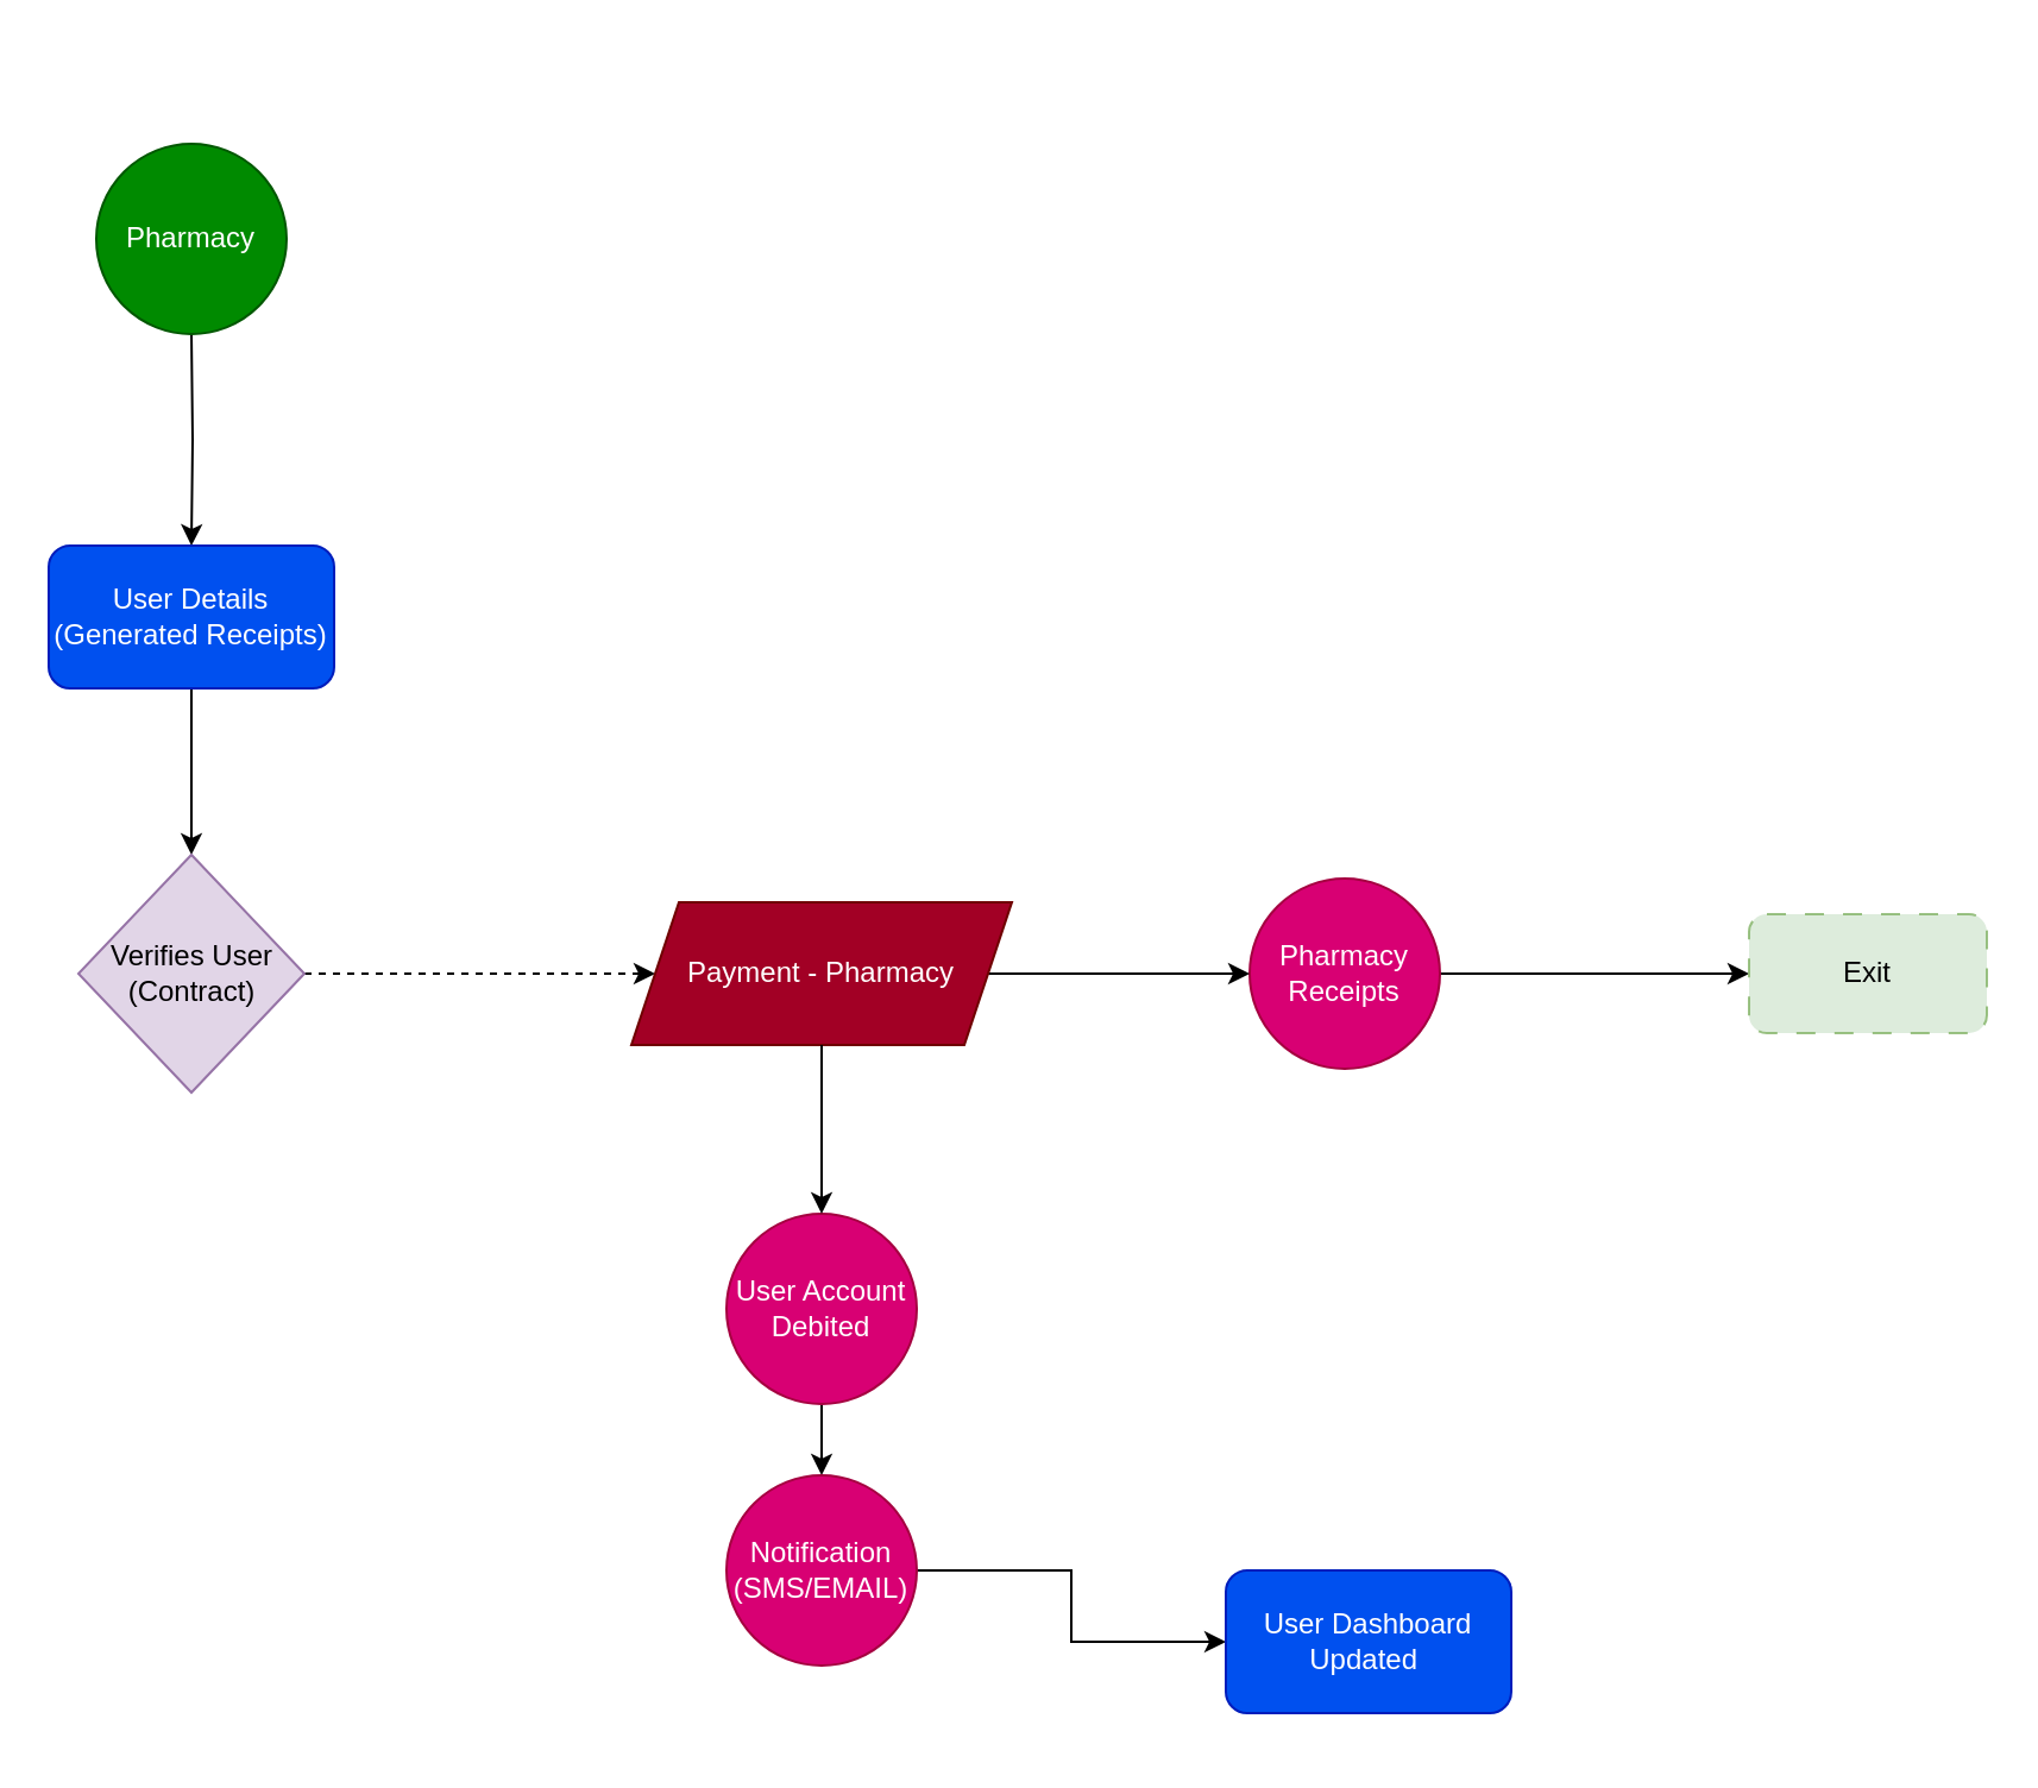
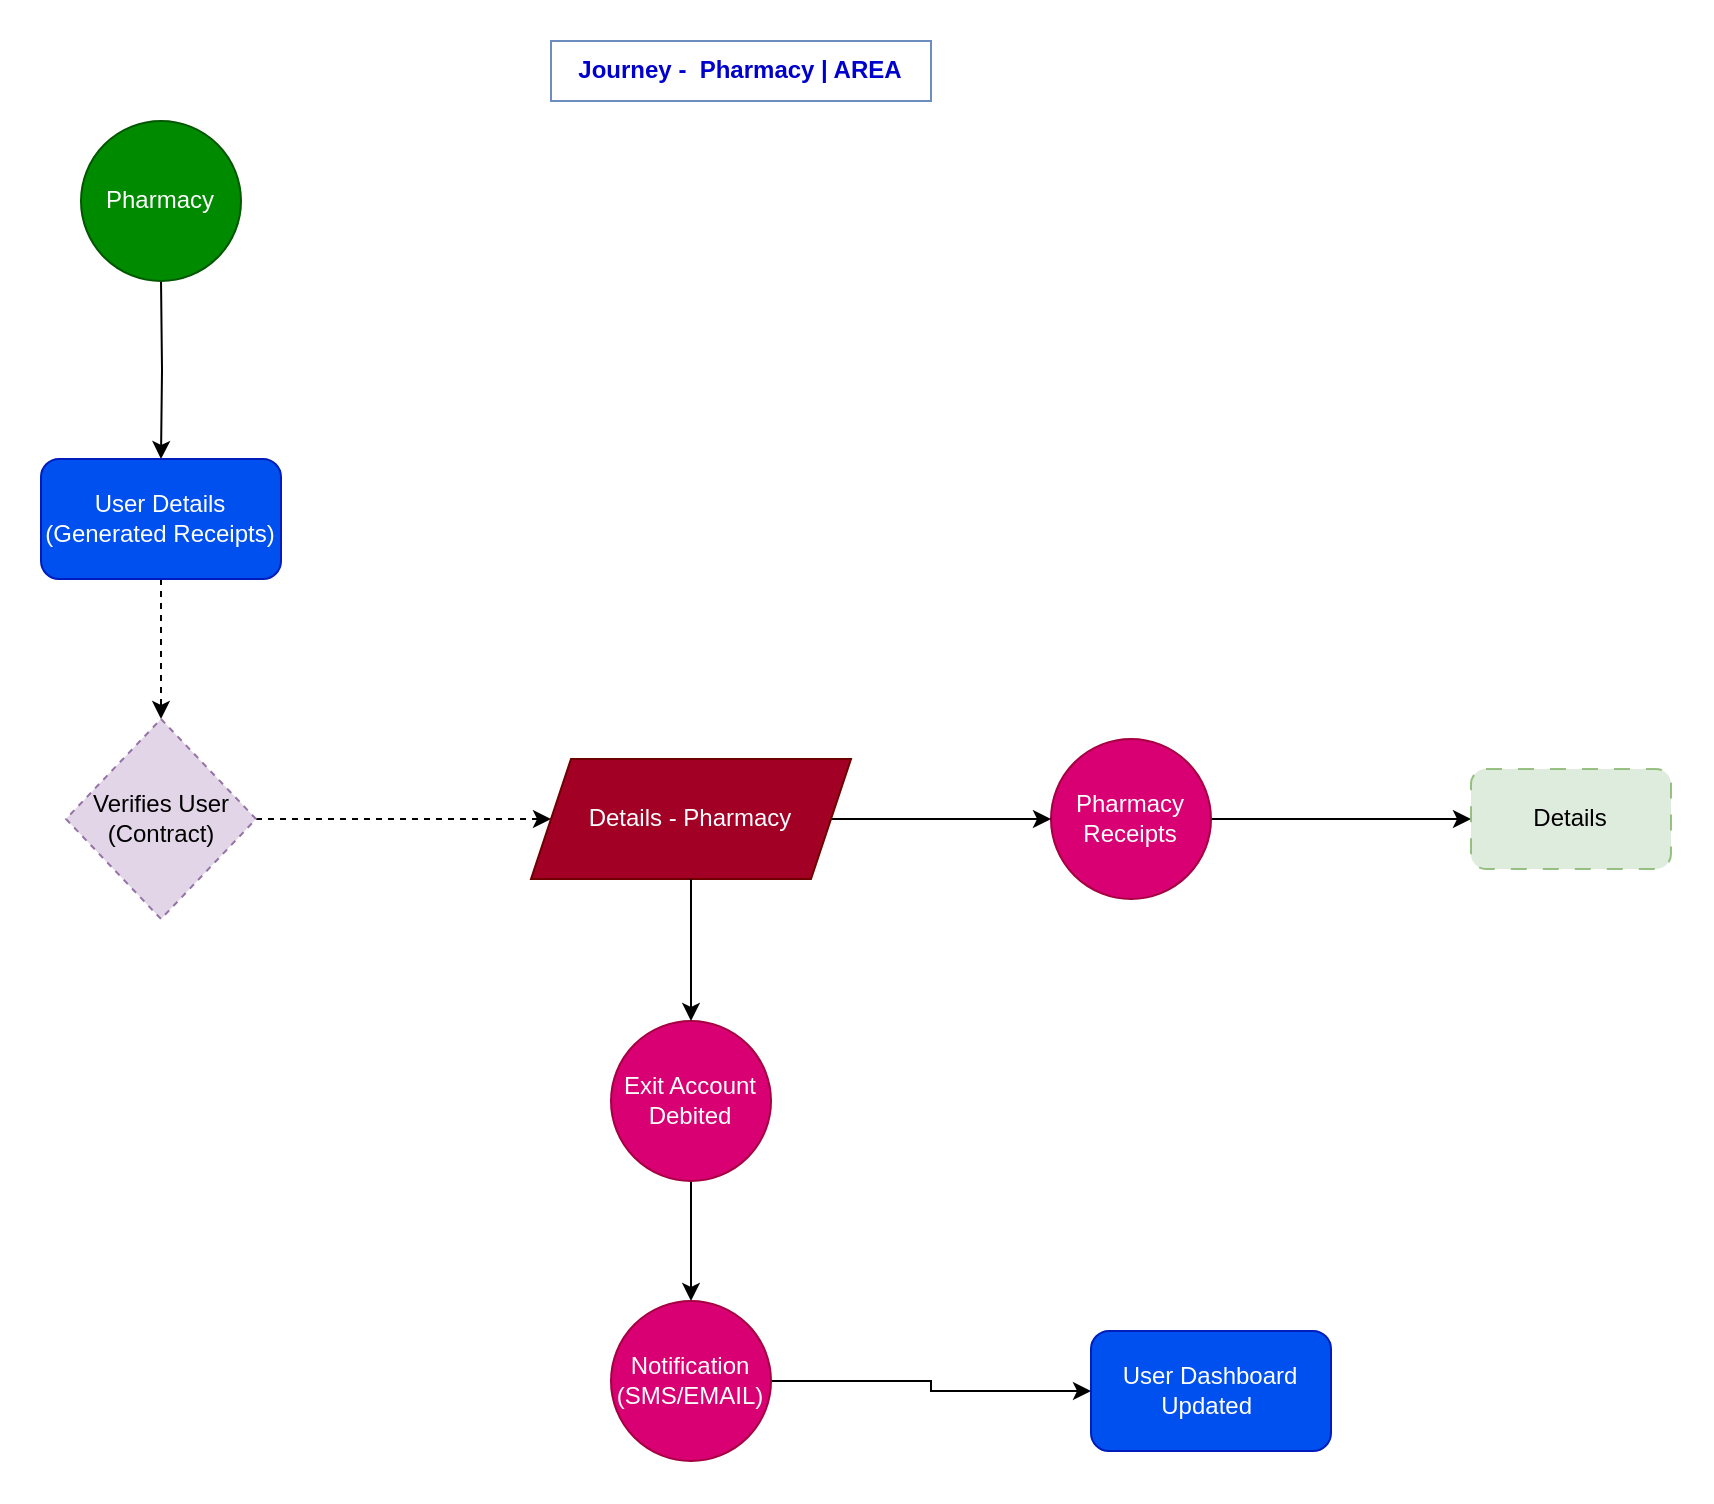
  <mxCell id="0" />
  <mxCell id="1" parent="0" />
+ <mxCell id="2" value="&lt;b&gt;&lt;font color=&quot;#0000cc&quot;&gt;Journey -&amp;nbsp; Pharmacy | AREA&lt;/font&gt;&lt;/b&gt;" style="text;html=1;align=center;verticalAlign=middle;whiteSpace=wrap;rounded=0;fillColor=none;strokeColor=#6c8ebf;" parent="1" vertex="1"><mxGeometry x="275" y="20" width="190" height="30" as="geometry" /></mxCell>
  <mxCell id="3" style="edgeStyle=orthogonalEdgeStyle;rounded=0;orthogonalLoop=1;jettySize=auto;html=1;entryX=0.5;entryY=0;entryDx=0;entryDy=0;" edge="1" parent="1" target="6"><mxGeometry relative="1" as="geometry"><mxPoint x="80" y="139" as="sourcePoint" /></mxGeometry></mxCell>
  <mxCell id="4" value="Pharmacy" style="ellipse;whiteSpace=wrap;html=1;aspect=fixed;fillColor=#008a00;strokeColor=#005700;fontColor=#ffffff;" parent="1" vertex="1"><mxGeometry x="40" y="60" width="80" height="80" as="geometry" /></mxCell>
- <mxCell id="5" style="edgeStyle=orthogonalEdgeStyle;rounded=0;orthogonalLoop=1;jettySize=auto;html=1;exitX=0.5;exitY=1;exitDx=0;exitDy=0;entryX=0.5;entryY=0;entryDx=0;entryDy=0;" edge="1" parent="1" source="6" target="8"><mxGeometry relative="1" as="geometry" /></mxCell>
+ <mxCell id="5" style="edgeStyle=orthogonalEdgeStyle;rounded=0;orthogonalLoop=1;jettySize=auto;html=1;exitX=0.5;exitY=1;exitDx=0;exitDy=0;entryX=0.5;entryY=0;entryDx=0;entryDy=0;dashed=1;" edge="1" parent="1" source="6" target="8"><mxGeometry relative="1" as="geometry" /></mxCell>
  <mxCell id="6" value="User Details (Generated Receipts)" style="rounded=1;whiteSpace=wrap;html=1;fillColor=#0050ef;fontColor=#ffffff;strokeColor=#001DBC;" vertex="1" parent="1"><mxGeometry x="20" y="229" width="120" height="60" as="geometry" /></mxCell>
  <mxCell id="7" style="edgeStyle=orthogonalEdgeStyle;rounded=0;orthogonalLoop=1;jettySize=auto;html=1;exitX=1;exitY=0.5;exitDx=0;exitDy=0;dashed=1;" edge="1" parent="1" source="8" target="12"><mxGeometry relative="1" as="geometry" /></mxCell>
- <mxCell id="8" value="Verifies User (Contract)" style="rhombus;whiteSpace=wrap;html=1;fillColor=#e1d5e7;strokeColor=#9673a6;" vertex="1" parent="1"><mxGeometry x="32.5" y="359" width="95" height="100" as="geometry" /></mxCell>
+ <mxCell id="8" value="Verifies User (Contract)" style="rhombus;whiteSpace=wrap;html=1;fillColor=#e1d5e7;strokeColor=#9673a6;dashed=1;" vertex="1" parent="1"><mxGeometry x="32.5" y="359" width="95" height="100" as="geometry" /></mxCell>
  <mxCell id="9" style="edgeStyle=orthogonalEdgeStyle;rounded=0;orthogonalLoop=1;jettySize=auto;html=1;exitX=1;exitY=0.5;exitDx=0;exitDy=0;entryX=0;entryY=0.5;entryDx=0;entryDy=0;" edge="1" parent="1" source="10" target="13"><mxGeometry relative="1" as="geometry" /></mxCell>
  <mxCell id="10" value="Pharmacy Receipts" style="ellipse;whiteSpace=wrap;html=1;aspect=fixed;fillColor=#d80073;strokeColor=#A50040;fontColor=#ffffff;" vertex="1" parent="1"><mxGeometry x="525" y="369" width="80" height="80" as="geometry" /></mxCell>
  <mxCell id="11" style="edgeStyle=orthogonalEdgeStyle;rounded=0;orthogonalLoop=1;jettySize=auto;html=1;exitX=1;exitY=0.5;exitDx=0;exitDy=0;entryX=0;entryY=0.5;entryDx=0;entryDy=0;" edge="1" parent="1" source="12" target="10"><mxGeometry relative="1" as="geometry" /></mxCell>
- <mxCell id="12" value="Payment - Pharmacy" style="shape=parallelogram;perimeter=parallelogramPerimeter;whiteSpace=wrap;html=1;fixedSize=1;fillColor=#a20025;fontColor=#ffffff;strokeColor=#6F0000;" vertex="1" parent="1"><mxGeometry x="265" y="379" width="160" height="60" as="geometry" /></mxCell>
- <mxCell id="13" value="Exit" style="rounded=1;whiteSpace=wrap;html=1;fillColor=#d5e8d4;strokeColor=#82b366;dashed=1;dashPattern=8 8;fillStyle=solid;opacity=80;" vertex="1" parent="1"><mxGeometry x="735" y="384" width="100" height="50" as="geometry" /></mxCell>
+ <mxCell id="12" value="Details - Pharmacy" style="shape=parallelogram;perimeter=parallelogramPerimeter;whiteSpace=wrap;html=1;fixedSize=1;fillColor=#a20025;fontColor=#ffffff;strokeColor=#6F0000;" vertex="1" parent="1"><mxGeometry x="265" y="379" width="160" height="60" as="geometry" /></mxCell>
+ <mxCell id="13" value="Details" style="rounded=1;whiteSpace=wrap;html=1;fillColor=#d5e8d4;strokeColor=#82b366;dashed=1;dashPattern=8 8;fillStyle=solid;opacity=80;" vertex="1" parent="1"><mxGeometry x="735" y="384" width="100" height="50" as="geometry" /></mxCell>
  <mxCell id="14" style="edgeStyle=orthogonalEdgeStyle;rounded=0;orthogonalLoop=1;jettySize=auto;html=1;entryX=0.5;entryY=0;entryDx=0;entryDy=0;" edge="1" parent="1" source="15" target="17"><mxGeometry relative="1" as="geometry" /></mxCell>
- <mxCell id="15" value="User Account Debited" style="ellipse;whiteSpace=wrap;html=1;aspect=fixed;fillColor=#d80073;strokeColor=#A50040;fontColor=#ffffff;" vertex="1" parent="1"><mxGeometry x="305" y="510" width="80" height="80" as="geometry" /></mxCell>
+ <mxCell id="15" value="Exit Account Debited" style="ellipse;whiteSpace=wrap;html=1;aspect=fixed;fillColor=#d80073;strokeColor=#A50040;fontColor=#ffffff;" vertex="1" parent="1"><mxGeometry x="305" y="510" width="80" height="80" as="geometry" /></mxCell>
  <mxCell id="16" style="edgeStyle=orthogonalEdgeStyle;rounded=0;orthogonalLoop=1;jettySize=auto;html=1;entryX=0;entryY=0.5;entryDx=0;entryDy=0;" edge="1" parent="1" source="17" target="18"><mxGeometry relative="1" as="geometry" /></mxCell>
- <mxCell id="17" value="Notification (SMS/EMAIL)" style="ellipse;whiteSpace=wrap;html=1;aspect=fixed;fillColor=#d80073;strokeColor=#A50040;fontColor=#ffffff;" vertex="1" parent="1"><mxGeometry x="305" y="620" width="80" height="80" as="geometry" /></mxCell>
- <mxCell id="18" value="User Dashboard Updated&amp;nbsp;" style="rounded=1;whiteSpace=wrap;html=1;fillColor=#0050ef;fontColor=#ffffff;strokeColor=#001DBC;" vertex="1" parent="1"><mxGeometry x="515" y="660" width="120" height="60" as="geometry" /></mxCell>
+ <mxCell id="17" value="Notification (SMS/EMAIL)" style="ellipse;whiteSpace=wrap;html=1;aspect=fixed;fillColor=#d80073;strokeColor=#A50040;fontColor=#ffffff;" vertex="1" parent="1"><mxGeometry x="305" y="650" width="80" height="80" as="geometry" /></mxCell>
+ <mxCell id="18" value="User Dashboard Updated&amp;nbsp;" style="rounded=1;whiteSpace=wrap;html=1;fillColor=#0050ef;fontColor=#ffffff;strokeColor=#001DBC;" vertex="1" parent="1"><mxGeometry x="545" y="665" width="120" height="60" as="geometry" /></mxCell>
  <mxCell id="19" style="edgeStyle=orthogonalEdgeStyle;rounded=0;orthogonalLoop=1;jettySize=auto;html=1;entryX=0.5;entryY=0;entryDx=0;entryDy=0;entryPerimeter=0;" edge="1" parent="1" source="12" target="15"><mxGeometry relative="1" as="geometry" /></mxCell>
